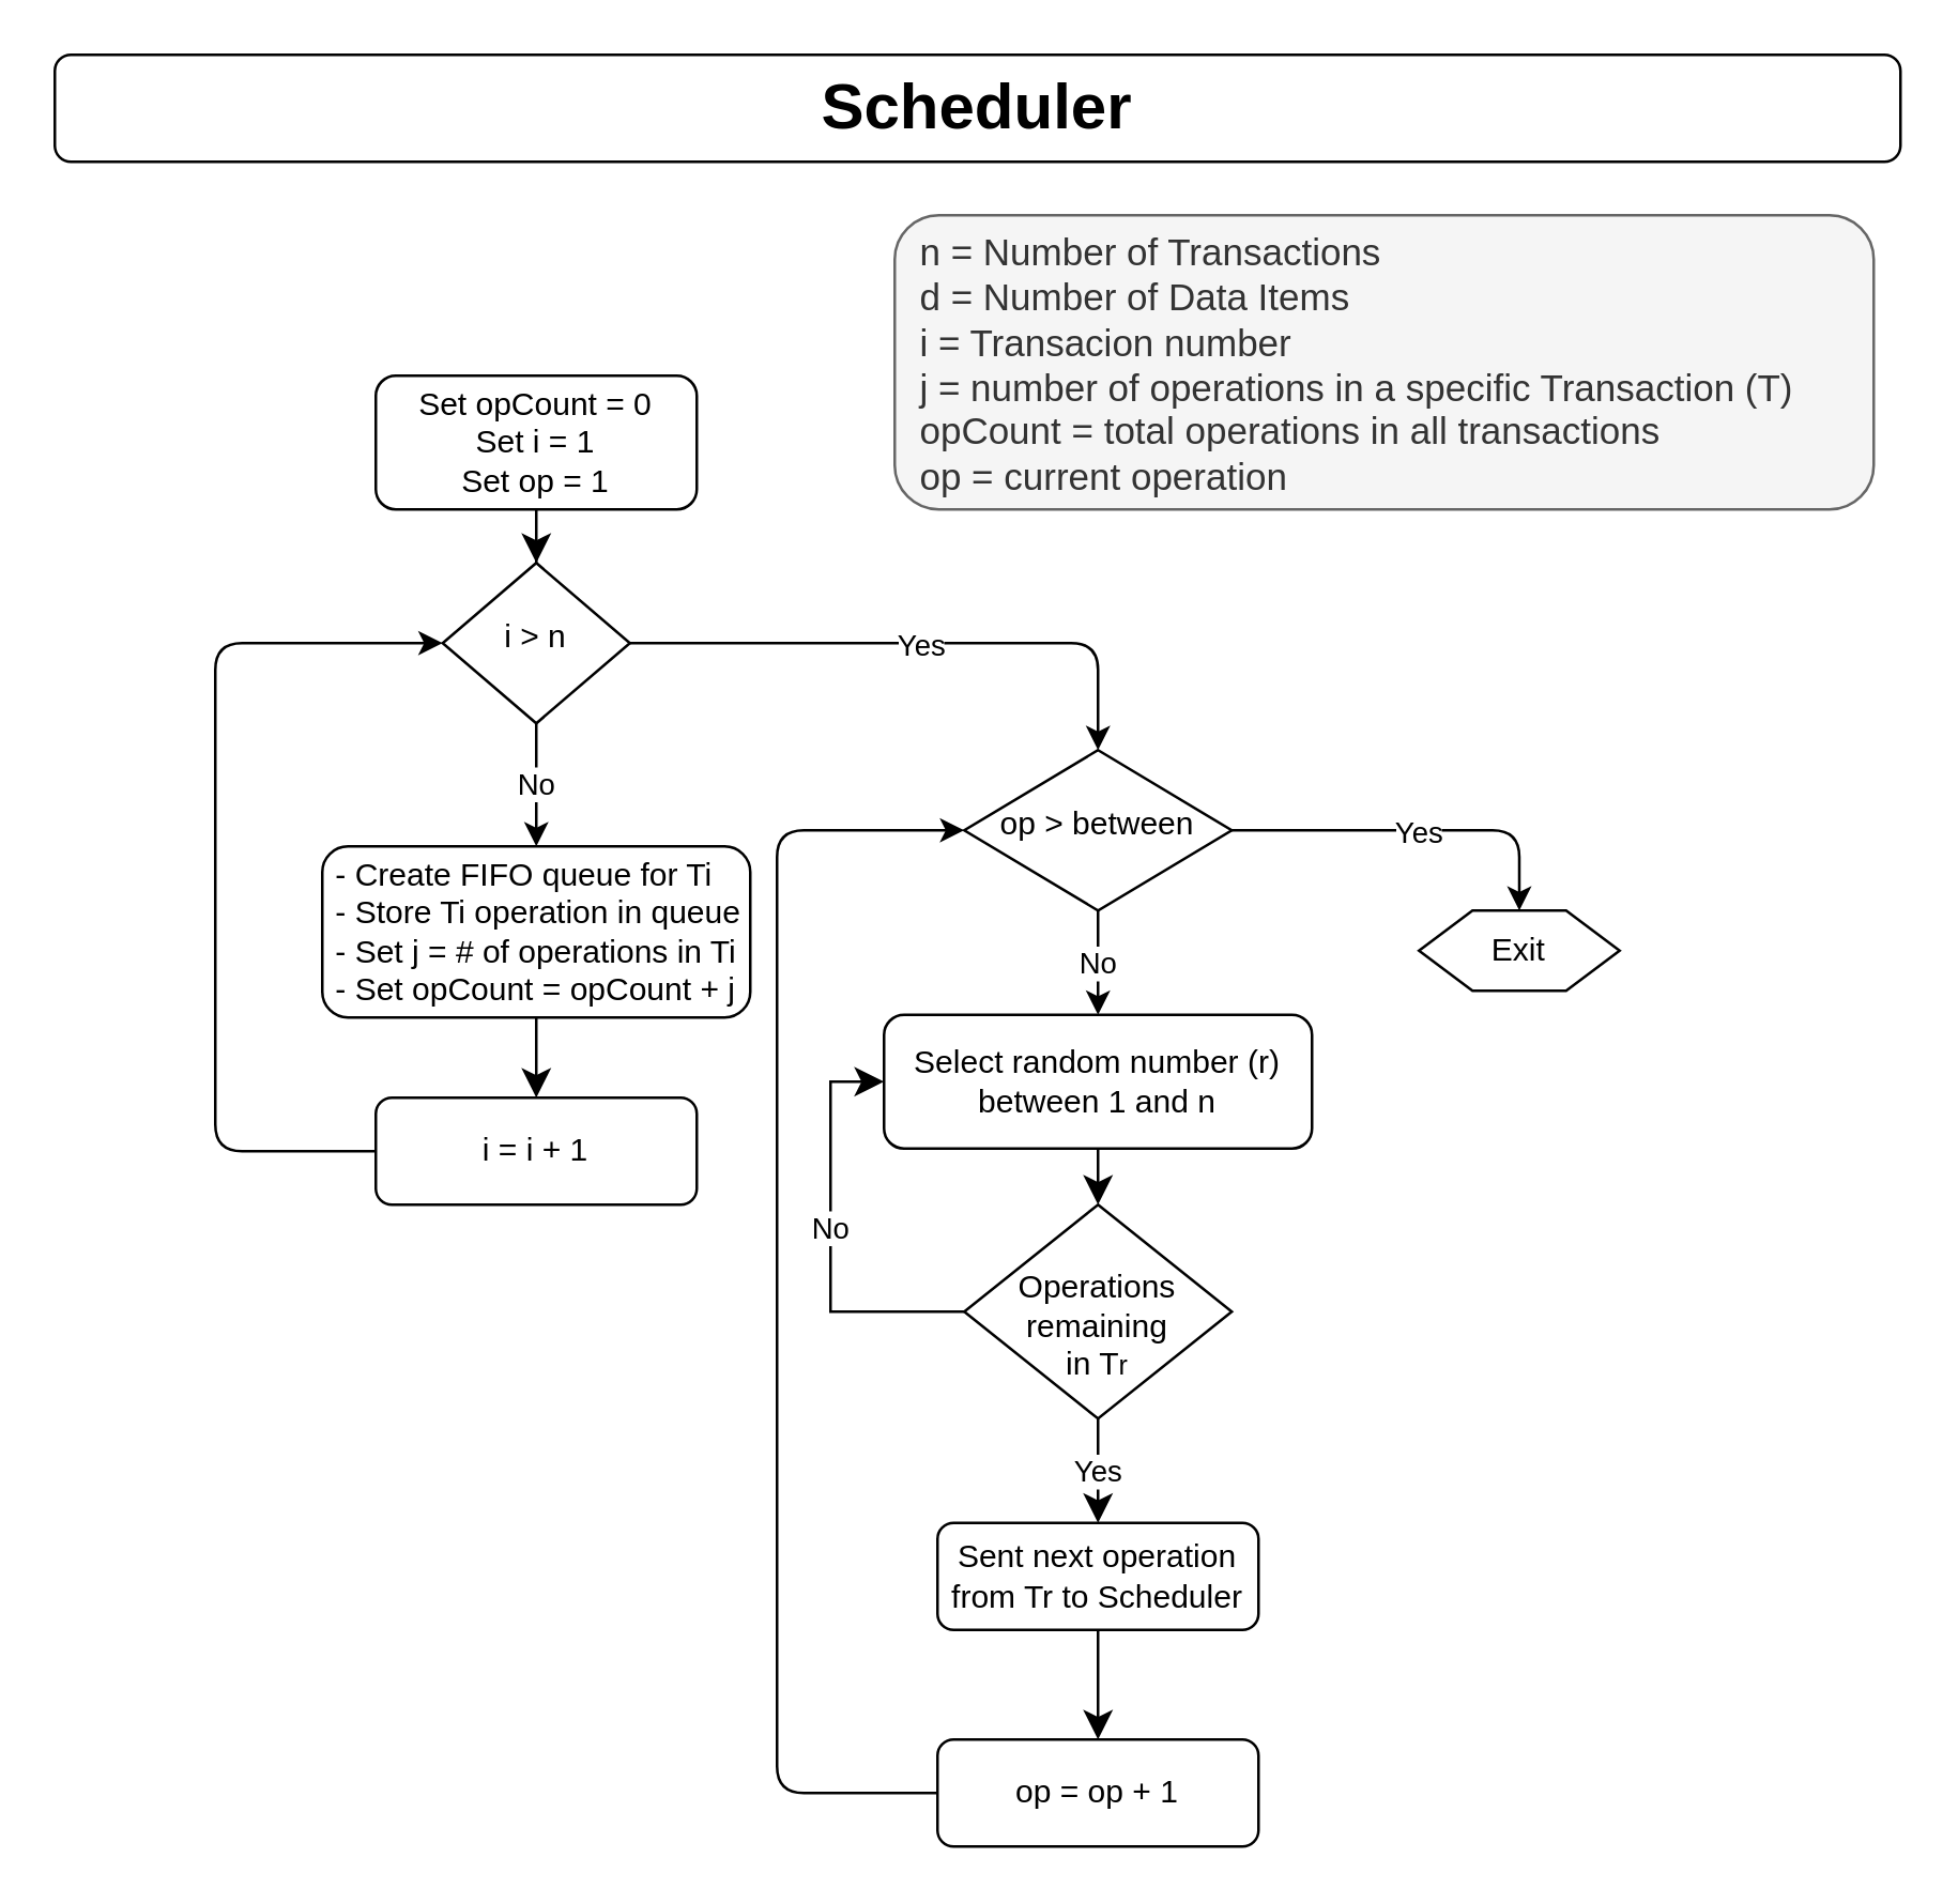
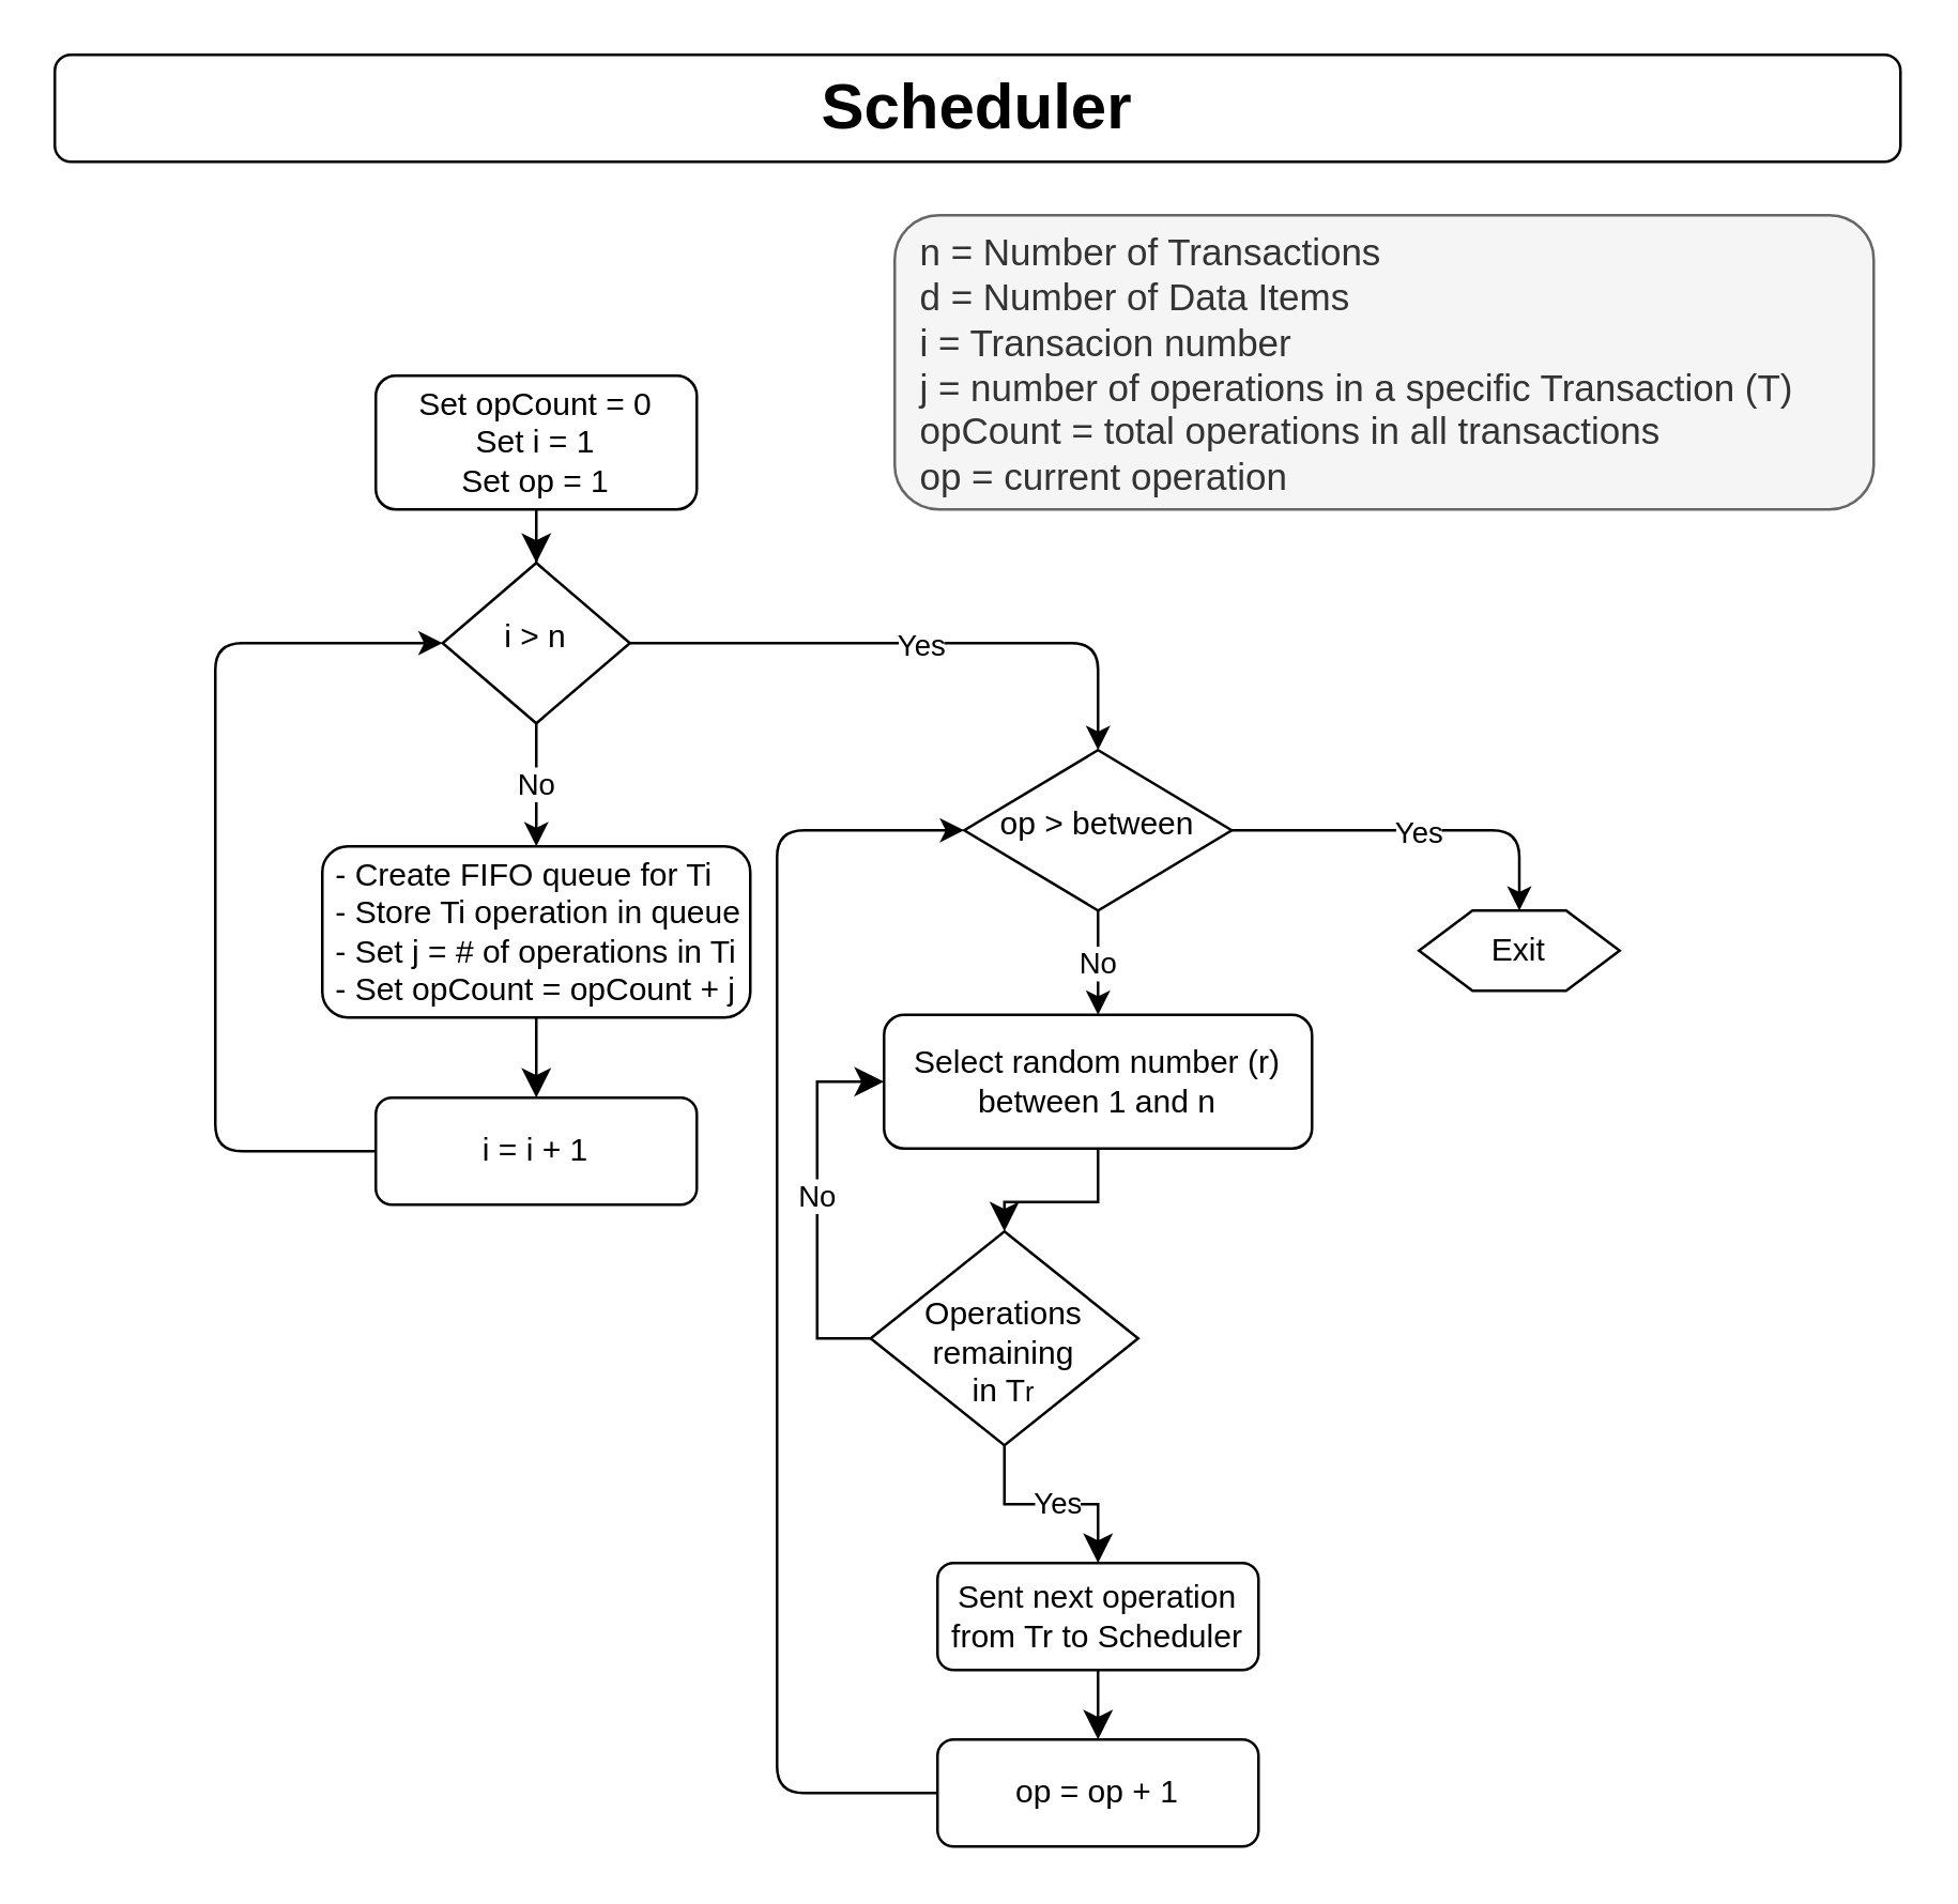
  <mxCell id="0" />
  <mxCell id="1" parent="0" />
  <mxCell id="2" value="Yes" style="rounded=0;html=1;jettySize=auto;orthogonalLoop=1;fontSize=11;endArrow=classic;endFill=1;endSize=8;strokeWidth=1;shadow=0;labelBackgroundColor=#ffffff;edgeStyle=orthogonalEdgeStyle;" parent="1" source="4" target="5" edge="1"><mxGeometry x="0.074" relative="1" as="geometry"><mxPoint as="offset" /><mxPoint x="580" y="419" as="targetPoint" /></mxGeometry></mxCell>
  <mxCell id="3" value="No" style="edgeStyle=orthogonalEdgeStyle;rounded=0;html=1;jettySize=auto;orthogonalLoop=1;fontSize=11;endArrow=classic;endFill=1;endSize=8;strokeWidth=1;shadow=0;labelBackgroundColor=#ffffff;exitX=0;exitY=0.5;exitDx=0;exitDy=0;entryX=0;entryY=0.5;entryDx=0;entryDy=0;" parent="1" source="4" target="8" edge="1"><mxGeometry x="0.038" relative="1" as="geometry"><mxPoint as="offset" /><mxPoint x="394" y="649" as="sourcePoint" /><mxPoint x="310" y="579" as="targetPoint" /></mxGeometry></mxCell>
- <mxCell id="4" value="&lt;br&gt;Operations remaining &lt;br&gt;in T&lt;span style=&quot;font-size: 10px&quot;&gt;r&lt;/span&gt;" style="rhombus;whiteSpace=wrap;html=1;shadow=0;fontFamily=Helvetica;fontSize=12;align=center;strokeWidth=1;spacing=6;spacingTop=-4;" parent="1" vertex="1"><mxGeometry x="360" y="450" width="100" height="80" as="geometry" /></mxCell>
- <mxCell id="5" value="Sent next operation from Tr to Scheduler" style="rounded=1;whiteSpace=wrap;html=1;fontSize=12;glass=0;strokeWidth=1;shadow=0;" parent="1" vertex="1"><mxGeometry x="350" y="569" width="120" height="40" as="geometry" /></mxCell>
+ <mxCell id="4" value="&lt;br&gt;Operations remaining &lt;br&gt;in T&lt;span style=&quot;font-size: 10px&quot;&gt;r&lt;/span&gt;" style="rhombus;whiteSpace=wrap;html=1;shadow=0;fontFamily=Helvetica;fontSize=12;align=center;strokeWidth=1;spacing=6;spacingTop=-4;" parent="1" vertex="1"><mxGeometry x="325" y="460" width="100" height="80" as="geometry" /></mxCell>
+ <mxCell id="5" value="Sent next operation from Tr to Scheduler" style="rounded=1;whiteSpace=wrap;html=1;fontSize=12;glass=0;strokeWidth=1;shadow=0;" parent="1" vertex="1"><mxGeometry x="350" y="584" width="120" height="40" as="geometry" /></mxCell>
  <mxCell id="6" value="Scheduler" style="rounded=1;whiteSpace=wrap;html=1;fontSize=24;glass=0;strokeWidth=1;shadow=0;fontStyle=1" parent="1" vertex="1"><mxGeometry x="20" y="20" width="690" height="40" as="geometry" /></mxCell>
  <mxCell id="7" value="&amp;nbsp; n = Number of Transactions&lt;br&gt;&amp;nbsp; d = Number of Data Items&lt;br&gt;&amp;nbsp; i = Transacion number&lt;br&gt;&amp;nbsp; j = number of operations in a specific Transaction (T)&lt;br&gt;&amp;nbsp; opCount = total operations in all transactions&lt;br&gt;&amp;nbsp; op = current operation" style="text;html=1;align=left;verticalAlign=middle;whiteSpace=wrap;rounded=1;fontSize=14;labelBorderColor=none;spacingTop=2;spacingLeft=0;spacingBottom=0;spacingRight=0;spacing=2;perimeterSpacing=0;strokeWidth=1;labelPadding=-1;fillColor=#f5f5f5;strokeColor=#666666;fontColor=#333333;" parent="1" vertex="1"><mxGeometry x="334" y="80" width="366" height="110" as="geometry" /></mxCell>
  <mxCell id="8" value="Select random number (r) between 1 and n" style="rounded=1;whiteSpace=wrap;html=1;fontSize=12;glass=0;strokeWidth=1;shadow=0;" parent="1" vertex="1"><mxGeometry x="330" y="379" width="160" height="50" as="geometry" /></mxCell>
  <mxCell id="9" value="" style="rounded=0;html=1;jettySize=auto;orthogonalLoop=1;fontSize=11;endArrow=classic;endFill=1;endSize=8;strokeWidth=1;shadow=0;labelBackgroundColor=none;edgeStyle=orthogonalEdgeStyle;entryX=0.5;entryY=0;entryDx=0;entryDy=0;exitX=0.5;exitY=1;exitDx=0;exitDy=0;" parent="1" source="8" target="4" edge="1"><mxGeometry relative="1" as="geometry"><mxPoint x="460" y="439" as="sourcePoint" /><mxPoint x="420" y="389" as="targetPoint" /></mxGeometry></mxCell>
  <mxCell id="10" value="Set opCount = 0&lt;br&gt;Set i = 1&lt;br&gt;Set op = 1" style="rounded=1;whiteSpace=wrap;html=1;fontSize=12;glass=0;strokeWidth=1;shadow=0;" parent="1" vertex="1"><mxGeometry x="140" y="140" width="120" height="50" as="geometry" /></mxCell>
  <mxCell id="11" value="No" style="edgeStyle=orthogonalEdgeStyle;rounded=0;orthogonalLoop=1;jettySize=auto;html=1;exitX=0.5;exitY=1;exitDx=0;exitDy=0;entryX=0.5;entryY=0;entryDx=0;entryDy=0;" parent="1" source="12" target="14" edge="1"><mxGeometry relative="1" as="geometry" /></mxCell>
  <mxCell id="12" value="i &amp;gt; n" style="rhombus;whiteSpace=wrap;html=1;shadow=0;fontFamily=Helvetica;fontSize=12;align=center;strokeWidth=1;spacing=6;spacingTop=-4;" parent="1" vertex="1"><mxGeometry x="165" y="210" width="70" height="60" as="geometry" /></mxCell>
  <mxCell id="13" value="" style="rounded=0;html=1;jettySize=auto;orthogonalLoop=1;fontSize=11;endArrow=classic;endFill=1;endSize=8;strokeWidth=1;shadow=0;labelBackgroundColor=none;edgeStyle=orthogonalEdgeStyle;entryX=0.5;entryY=0;entryDx=0;entryDy=0;" parent="1" source="10" target="12" edge="1"><mxGeometry relative="1" as="geometry"><mxPoint x="270" y="200" as="sourcePoint" /><mxPoint x="210" y="150" as="targetPoint" /></mxGeometry></mxCell>
  <mxCell id="14" value="&amp;nbsp;- Create FIFO queue for Ti&lt;br&gt;&amp;nbsp;- Store Ti operation in queue&lt;br&gt;&amp;nbsp;- Set j = # of operations in Ti&lt;br&gt;&lt;div&gt;&lt;span&gt;&amp;nbsp;- Set opCount = opCount + j&lt;/span&gt;&lt;/div&gt;" style="rounded=1;whiteSpace=wrap;html=1;fontSize=12;glass=0;strokeWidth=1;shadow=0;align=left;" parent="1" vertex="1"><mxGeometry x="120" y="316" width="160" height="64" as="geometry" /></mxCell>
  <mxCell id="15" value="i = i + 1" style="rounded=1;whiteSpace=wrap;html=1;fontSize=12;glass=0;strokeWidth=1;shadow=0;" parent="1" vertex="1"><mxGeometry x="140" y="410" width="120" height="40" as="geometry" /></mxCell>
  <mxCell id="16" value="" style="rounded=0;html=1;jettySize=auto;orthogonalLoop=1;fontSize=11;endArrow=classic;endFill=1;endSize=8;strokeWidth=1;shadow=0;labelBackgroundColor=none;edgeStyle=orthogonalEdgeStyle;entryX=0.5;entryY=0;entryDx=0;entryDy=0;" parent="1" target="15" edge="1"><mxGeometry relative="1" as="geometry"><mxPoint x="200" y="380" as="sourcePoint" /><mxPoint x="210" y="220" as="targetPoint" /></mxGeometry></mxCell>
  <mxCell id="17" value="" style="endArrow=classic;html=1;fontSize=24;exitX=0;exitY=0.5;exitDx=0;exitDy=0;entryX=0;entryY=0.5;entryDx=0;entryDy=0;" parent="1" source="15" target="12" edge="1"><mxGeometry width="50" height="50" relative="1" as="geometry"><mxPoint x="-10" y="445" as="sourcePoint" /><mxPoint x="-20" y="185" as="targetPoint" /><Array as="points"><mxPoint x="80" y="430" /><mxPoint x="80" y="240" /></Array></mxGeometry></mxCell>
  <mxCell id="18" value="op &amp;gt; between" style="rhombus;whiteSpace=wrap;html=1;shadow=0;fontFamily=Helvetica;fontSize=12;align=center;strokeWidth=1;spacing=6;spacingTop=-4;" parent="1" vertex="1"><mxGeometry x="360" y="280" width="100" height="60" as="geometry" /></mxCell>
  <mxCell id="19" value="" style="endArrow=classic;html=1;edgeStyle=orthogonalEdgeStyle;exitX=1;exitY=0.5;exitDx=0;exitDy=0;entryX=0.5;entryY=0;entryDx=0;entryDy=0;" parent="1" source="12" target="18" edge="1"><mxGeometry relative="1" as="geometry"><mxPoint x="280" y="270" as="sourcePoint" /><mxPoint x="380" y="270" as="targetPoint" /></mxGeometry></mxCell>
  <mxCell id="20" value="Yes" style="edgeLabel;resizable=0;html=1;align=center;verticalAlign=middle;" parent="19" connectable="0" vertex="1"><mxGeometry relative="1" as="geometry" /></mxCell>
  <mxCell id="21" value="No" style="edgeStyle=orthogonalEdgeStyle;rounded=0;orthogonalLoop=1;jettySize=auto;html=1;exitX=0.5;exitY=1;exitDx=0;exitDy=0;entryX=0.5;entryY=0;entryDx=0;entryDy=0;" parent="1" source="18" target="8" edge="1"><mxGeometry relative="1" as="geometry"><mxPoint x="410" y="359" as="sourcePoint" /><mxPoint x="210" y="345" as="targetPoint" /></mxGeometry></mxCell>
  <mxCell id="22" value="op = op + 1" style="rounded=1;whiteSpace=wrap;html=1;fontSize=12;glass=0;strokeWidth=1;shadow=0;" parent="1" vertex="1"><mxGeometry x="350" y="650" width="120" height="40" as="geometry" /></mxCell>
  <mxCell id="23" value="" style="rounded=0;html=1;jettySize=auto;orthogonalLoop=1;fontSize=11;endArrow=classic;endFill=1;endSize=8;strokeWidth=1;shadow=0;labelBackgroundColor=none;edgeStyle=orthogonalEdgeStyle;entryX=0.5;entryY=0;entryDx=0;entryDy=0;exitX=0.5;exitY=1;exitDx=0;exitDy=0;" parent="1" source="5" target="22" edge="1"><mxGeometry relative="1" as="geometry"><mxPoint x="210" y="390" as="sourcePoint" /><mxPoint x="210" y="420" as="targetPoint" /></mxGeometry></mxCell>
  <mxCell id="24" value="" style="endArrow=classic;html=1;fontSize=24;exitX=0;exitY=0.5;exitDx=0;exitDy=0;entryX=0;entryY=0.5;entryDx=0;entryDy=0;" parent="1" source="22" target="18" edge="1"><mxGeometry width="50" height="50" relative="1" as="geometry"><mxPoint x="255" y="660" as="sourcePoint" /><mxPoint x="280" y="470" as="targetPoint" /><Array as="points"><mxPoint x="290" y="670" /><mxPoint x="290" y="310" /></Array></mxGeometry></mxCell>
  <mxCell id="25" value="Exit" style="shape=hexagon;perimeter=hexagonPerimeter2;whiteSpace=wrap;html=1;fixedSize=1;align=center;" parent="1" vertex="1"><mxGeometry x="530" y="340" width="75" height="30" as="geometry" /></mxCell>
  <mxCell id="26" value="" style="endArrow=classic;html=1;edgeStyle=orthogonalEdgeStyle;exitX=1;exitY=0.5;exitDx=0;exitDy=0;entryX=0.5;entryY=0;entryDx=0;entryDy=0;" parent="1" source="18" target="25" edge="1"><mxGeometry relative="1" as="geometry"><mxPoint x="245" y="250" as="sourcePoint" /><mxPoint x="420" y="290" as="targetPoint" /></mxGeometry></mxCell>
  <mxCell id="27" value="Yes" style="edgeLabel;resizable=0;html=1;align=center;verticalAlign=middle;" parent="26" connectable="0" vertex="1"><mxGeometry relative="1" as="geometry" /></mxCell>
